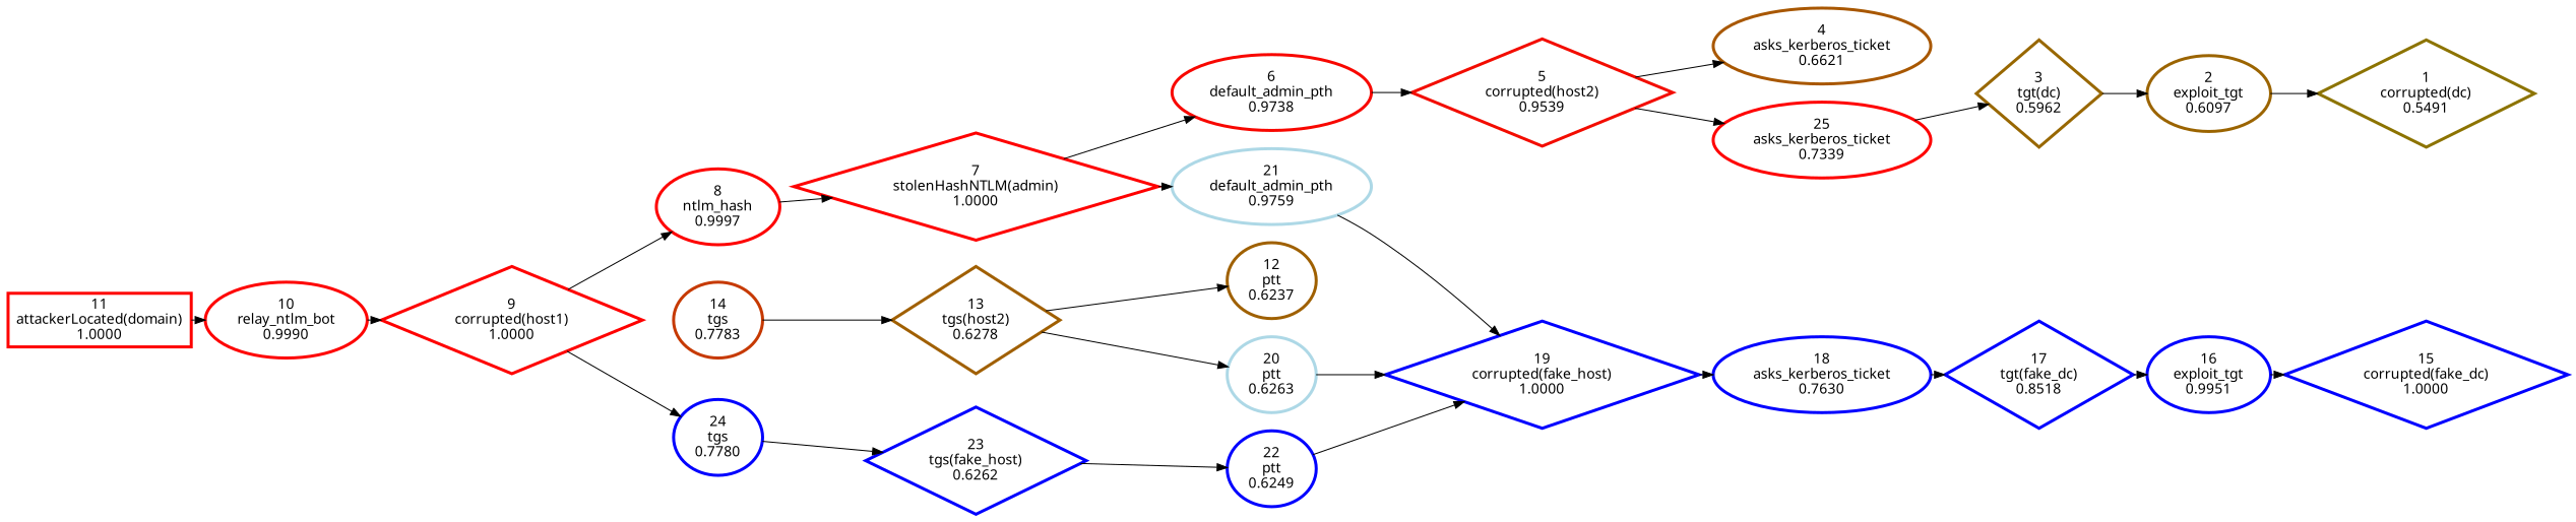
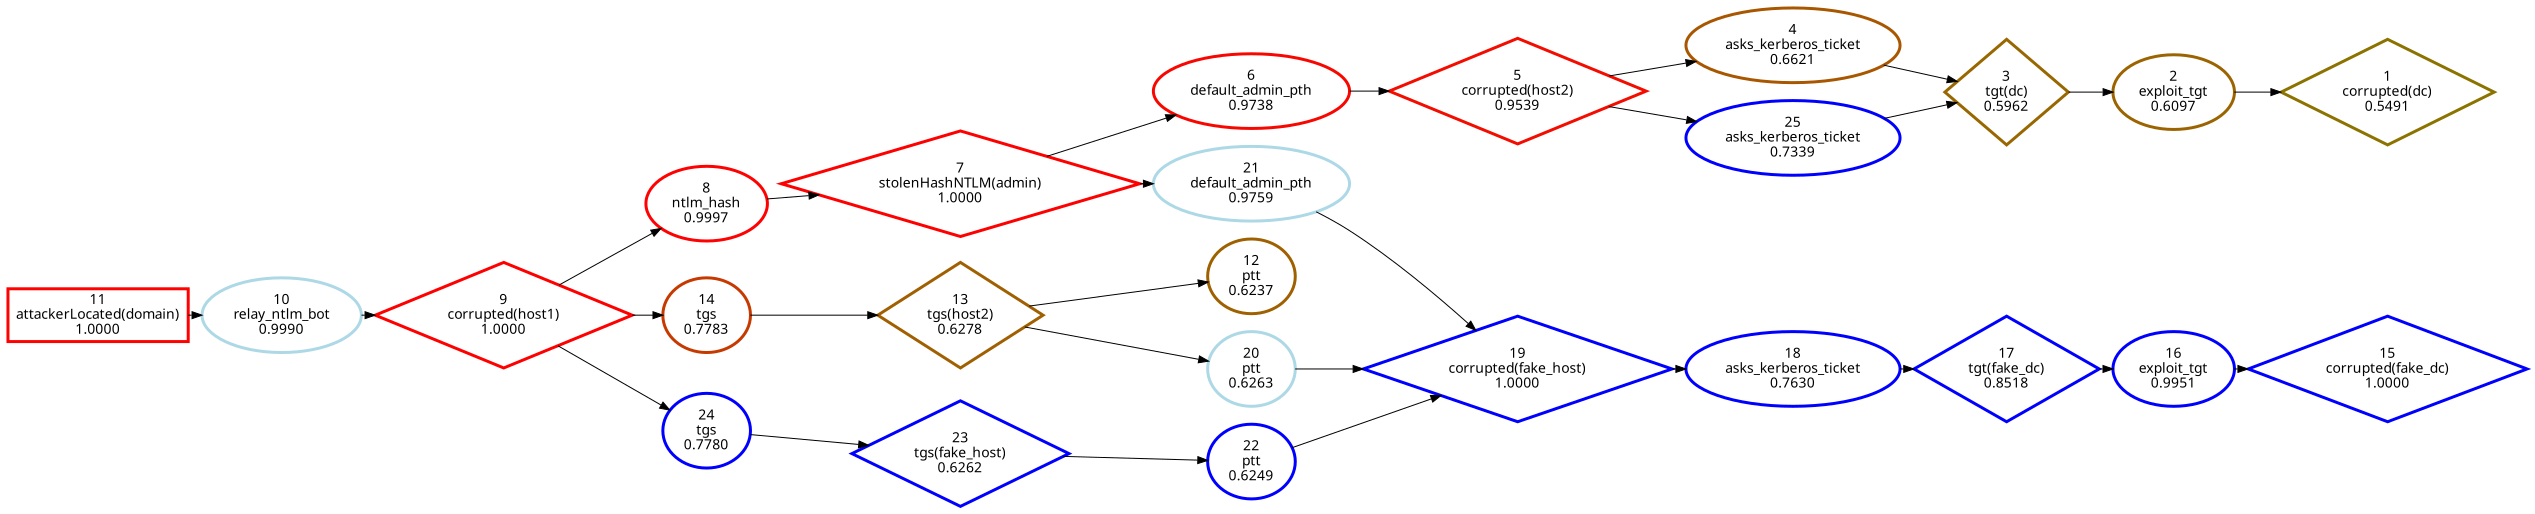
  digraph {
    fontname="Noto Sans"
    rankdir=LR
    ranksep=0.2
    node [color=blue fontname="Noto Sans" penwidth=3 shape=ellipse]
    edge [fontname="Noto Sans"]
    n1 [color="#8C7300" label="1\ncorrupted(dc)\n0.5491" shape=diamond]
    n2 [color="#9B6400" label="2\nexploit_tgt\n0.6097"]
    n3 [color="#986700" label="3\ntgt(dc)\n0.5962" shape=diamond]
    n4 [color="#A85700" label="4\nasks_kerberos_ticket\n0.6621"]
    n5 [color="#F30C00" label="5\ncorrupted(host2)\n0.9539" shape=diamond]
-   n6 [color="#FF0000" label="25\nasks_kerberos_ticket\n0.7339"]
+   n6 [label="25\nasks_kerberos_ticket\n0.7339"]
    n7 [color="#F80700" label="6\ndefault_admin_pth\n0.9738"]
    n8 [color="#FF0000" label="7\nstolenHashNTLM(admin)\n1.0000" shape=diamond]
    n9 [color=lightblue label="21\ndefault_admin_pth\n0.9759"]
    n10 [label="19\ncorrupted(fake_host)\n1.0000" shape=diamond]
    n11 [color="#FE0100" label="8\nntlm_hash\n0.9997"]
    n12 [color="#FF0000" label="9\ncorrupted(host1)\n1.0000" shape=diamond]
    n13 [color="#C63900" label="14\ntgs\n0.7783"]
    n14 [label="24\ntgs\n0.7780"]
    n15 [color="#A05F00" label="13\ntgs(host2)\n0.6278" shape=diamond]
    n16 [label="23\ntgs(fake_host)\n0.6262" shape=diamond]
-   n17 [color="#FE0100" label="10\nrelay_ntlm_bot\n0.9990"]
+   n17 [color=lightblue label="10\nrelay_ntlm_bot\n0.9990"]
    n18 [color="#FE0100" label="11\nattackerLocated(domain)\n1.0000" shape=box]
    n19 [color="#9F6000" label="12\nptt\n0.6237"]
    n20 [color=lightblue label="20\nptt\n0.6263"]
    n21 [label="15\ncorrupted(fake_dc)\n1.0000" shape=diamond]
    n22 [label="16\nexploit_tgt\n0.9951"]
    n23 [label="17\ntgt(fake_dc)\n0.8518" shape=diamond]
    n24 [label="18\nasks_kerberos_ticket\n0.7630"]
    n25 [label="22\nptt\n0.6249"]
    n2 -> n1
    n3 -> n2
+   n4 -> n3
    n5 -> n4
    n5 -> n6
    n6 -> n3
    n7 -> n5
    n8 -> n7
    n8 -> n9
    n9 -> n10
    n10 -> n24
    n11 -> n8
    n12 -> n11
+   n12 -> n13
    n12 -> n14
    n13 -> n15
    n14 -> n16
    n15 -> n19
    n15 -> n20
    n16 -> n25
    n17 -> n12
    n18 -> n17
    n20 -> n10
    n22 -> n21
    n23 -> n22
    n24 -> n23
    n25 -> n10
  }
